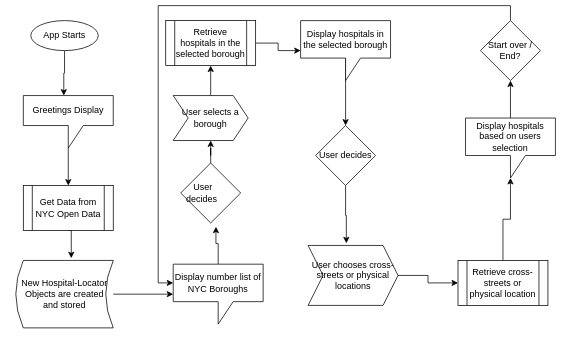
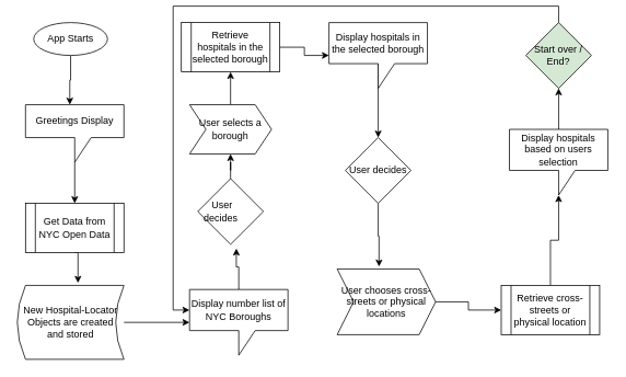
  <mxCell id="0" />
  <mxCell id="1" parent="0" />
  <mxCell id="2" style="edgeStyle=orthogonalEdgeStyle;rounded=0;orthogonalLoop=1;jettySize=auto;html=1;exitX=0.5;exitY=1;exitDx=0;exitDy=0;entryX=0.45;entryY=0;entryDx=0;entryDy=0;entryPerimeter=0;" edge="1" parent="1" source="3" target="9"><mxGeometry relative="1" as="geometry" /></mxCell>
  <mxCell id="3" value="App Starts" style="ellipse;whiteSpace=wrap;html=1;" vertex="1" parent="1"><mxGeometry x="40" y="20" width="90" height="40" as="geometry" /></mxCell>
  <mxCell id="4" value="" style="edgeStyle=orthogonalEdgeStyle;rounded=0;orthogonalLoop=1;jettySize=auto;html=1;" edge="1" parent="1" source="5" target="11"><mxGeometry relative="1" as="geometry" /></mxCell>
  <mxCell id="5" value="New Hospital-Locator Objects are created and stored" style="shape=dataStorage;whiteSpace=wrap;html=1;fixedSize=1;size=10;" vertex="1" parent="1"><mxGeometry y="340" width="130" height="90" as="geometry" x="20" /></mxCell>
  <mxCell id="6" style="edgeStyle=orthogonalEdgeStyle;rounded=0;orthogonalLoop=1;jettySize=auto;html=1;exitX=0.5;exitY=1;exitDx=0;exitDy=0;entryX=0.569;entryY=-0.033;entryDx=0;entryDy=0;entryPerimeter=0;" edge="1" parent="1" source="7" target="5"><mxGeometry relative="1" as="geometry" /></mxCell>
  <mxCell id="7" value="Get Data from NYC Open Data" style="shape=process;whiteSpace=wrap;html=1;backgroundOutline=1;" vertex="1" parent="1"><mxGeometry x="30" y="240" width="120" height="60" as="geometry" /></mxCell>
  <mxCell id="8" style="edgeStyle=orthogonalEdgeStyle;rounded=0;orthogonalLoop=1;jettySize=auto;html=1;exitX=0;exitY=0;exitDx=60;exitDy=70;exitPerimeter=0;entryX=0.5;entryY=0;entryDx=0;entryDy=0;" edge="1" parent="1" source="9" target="7"><mxGeometry relative="1" as="geometry" /></mxCell>
  <mxCell id="9" value="Greetings Display" style="shape=callout;whiteSpace=wrap;html=1;perimeter=calloutPerimeter;" vertex="1" parent="1"><mxGeometry x="30" y="120" width="120" height="70" as="geometry" /></mxCell>
  <mxCell id="10" value="" style="edgeStyle=orthogonalEdgeStyle;rounded=0;orthogonalLoop=1;jettySize=auto;html=1;entryX=0.588;entryY=1.063;entryDx=0;entryDy=0;entryPerimeter=0;" edge="1" parent="1" source="11" target="17"><mxGeometry relative="1" as="geometry"><mxPoint x="270" y="303" as="targetPoint" /></mxGeometry></mxCell>
  <mxCell id="11" value="Display number list of NYC Boroughs" style="shape=callout;whiteSpace=wrap;html=1;perimeter=calloutPerimeter;" vertex="1" parent="1"><mxGeometry x="230" y="345" width="120" height="80" as="geometry" /></mxCell>
  <mxCell id="12" value="" style="edgeStyle=orthogonalEdgeStyle;rounded=0;orthogonalLoop=1;jettySize=auto;html=1;" edge="1" parent="1" source="13" target="15"><mxGeometry relative="1" as="geometry" /></mxCell>
  <mxCell id="13" value="User selects a borough" style="shape=step;perimeter=stepPerimeter;whiteSpace=wrap;html=1;fixedSize=1;" vertex="1" parent="1"><mxGeometry x="230" y="120" width="100" height="60" as="geometry" /></mxCell>
  <mxCell id="14" value="" style="edgeStyle=orthogonalEdgeStyle;rounded=0;orthogonalLoop=1;jettySize=auto;html=1;" edge="1" parent="1" source="15" target="20"><mxGeometry relative="1" as="geometry" /></mxCell>
  <mxCell id="15" value="Retrieve hospitals in the selected borough" style="shape=process;whiteSpace=wrap;html=1;backgroundOutline=1;" vertex="1" parent="1"><mxGeometry x="220" y="20" width="120" height="60" as="geometry" /></mxCell>
  <mxCell id="16" value="" style="edgeStyle=orthogonalEdgeStyle;rounded=0;orthogonalLoop=1;jettySize=auto;html=1;" edge="1" parent="1" source="17" target="13"><mxGeometry relative="1" as="geometry" /></mxCell>
  <mxCell id="17" value="" style="rhombus;whiteSpace=wrap;html=1;" vertex="1" parent="1"><mxGeometry x="240" y="210" width="80" height="80" as="geometry" /></mxCell>
  <mxCell id="18" value="User decides&amp;nbsp;" style="text;html=1;strokeColor=none;fillColor=none;align=center;verticalAlign=middle;whiteSpace=wrap;rounded=0;" vertex="1" parent="1"><mxGeometry x="250" y="240" width="40" height="20" as="geometry" /></mxCell>
  <mxCell id="19" value="" style="edgeStyle=orthogonalEdgeStyle;rounded=0;orthogonalLoop=1;jettySize=auto;html=1;" edge="1" parent="1" source="20" target="22"><mxGeometry relative="1" as="geometry" /></mxCell>
  <mxCell id="20" value="Display hospitals in the selected borough" style="shape=callout;whiteSpace=wrap;html=1;perimeter=calloutPerimeter;" vertex="1" parent="1"><mxGeometry x="400" y="20" width="120" height="80" as="geometry" /></mxCell>
  <mxCell id="21" style="edgeStyle=orthogonalEdgeStyle;rounded=0;orthogonalLoop=1;jettySize=auto;html=1;exitX=0.5;exitY=1;exitDx=0;exitDy=0;entryX=0.425;entryY=-0.037;entryDx=0;entryDy=0;entryPerimeter=0;" edge="1" parent="1" source="22" target="24"><mxGeometry relative="1" as="geometry" /></mxCell>
  <mxCell id="22" value="User decides" style="rhombus;whiteSpace=wrap;html=1;" vertex="1" parent="1"><mxGeometry x="420" y="160" width="80" height="80" as="geometry" /></mxCell>
  <mxCell id="23" value="" style="edgeStyle=orthogonalEdgeStyle;rounded=0;orthogonalLoop=1;jettySize=auto;html=1;" edge="1" parent="1" source="24" target="26"><mxGeometry relative="1" as="geometry" /></mxCell>
  <mxCell id="24" value="User chooses cross-streets or physical locations" style="shape=step;perimeter=stepPerimeter;whiteSpace=wrap;html=1;fixedSize=1;" vertex="1" parent="1"><mxGeometry x="410" y="320" width="120" height="80" as="geometry" /></mxCell>
  <mxCell id="25" value="" style="edgeStyle=orthogonalEdgeStyle;rounded=0;orthogonalLoop=1;jettySize=auto;html=1;entryX=0;entryY=0;entryDx=60;entryDy=80;entryPerimeter=0;" edge="1" parent="1" source="26" target="28"><mxGeometry relative="1" as="geometry"><mxPoint x="680" y="260" as="targetPoint" /></mxGeometry></mxCell>
  <mxCell id="26" value="Retrieve cross-streets or physical location" style="shape=process;whiteSpace=wrap;html=1;backgroundOutline=1;" vertex="1" parent="1"><mxGeometry x="610" y="340" width="120" height="60" as="geometry" /></mxCell>
  <mxCell id="27" value="" style="edgeStyle=orthogonalEdgeStyle;rounded=0;orthogonalLoop=1;jettySize=auto;html=1;" edge="1" parent="1" source="28" target="30"><mxGeometry relative="1" as="geometry" /></mxCell>
  <mxCell id="28" value="Display hospitals based on users selection" style="shape=callout;whiteSpace=wrap;html=1;perimeter=calloutPerimeter;" vertex="1" parent="1"><mxGeometry x="620" y="150" width="120" height="80" as="geometry" /></mxCell>
  <mxCell id="29" style="edgeStyle=orthogonalEdgeStyle;rounded=0;orthogonalLoop=1;jettySize=auto;html=1;exitX=0.5;exitY=0;exitDx=0;exitDy=0;entryX=0;entryY=0;entryDx=0;entryDy=25;entryPerimeter=0;" edge="1" parent="1" source="30" target="11"><mxGeometry relative="1" as="geometry"><mxPoint x="180" y="360" as="targetPoint" /></mxGeometry></mxCell>
- <mxCell id="30" value="Start over / End?" style="rhombus;whiteSpace=wrap;html=1;" vertex="1" parent="1"><mxGeometry x="640" y="20" width="80" height="80" as="geometry" /></mxCell>
+ <mxCell id="30" value="Start over / End?" style="rhombus;whiteSpace=wrap;html=1;fillColor=#d5e8d4;" vertex="1" parent="1"><mxGeometry x="640" y="20" width="80" height="80" as="geometry" /></mxCell>
